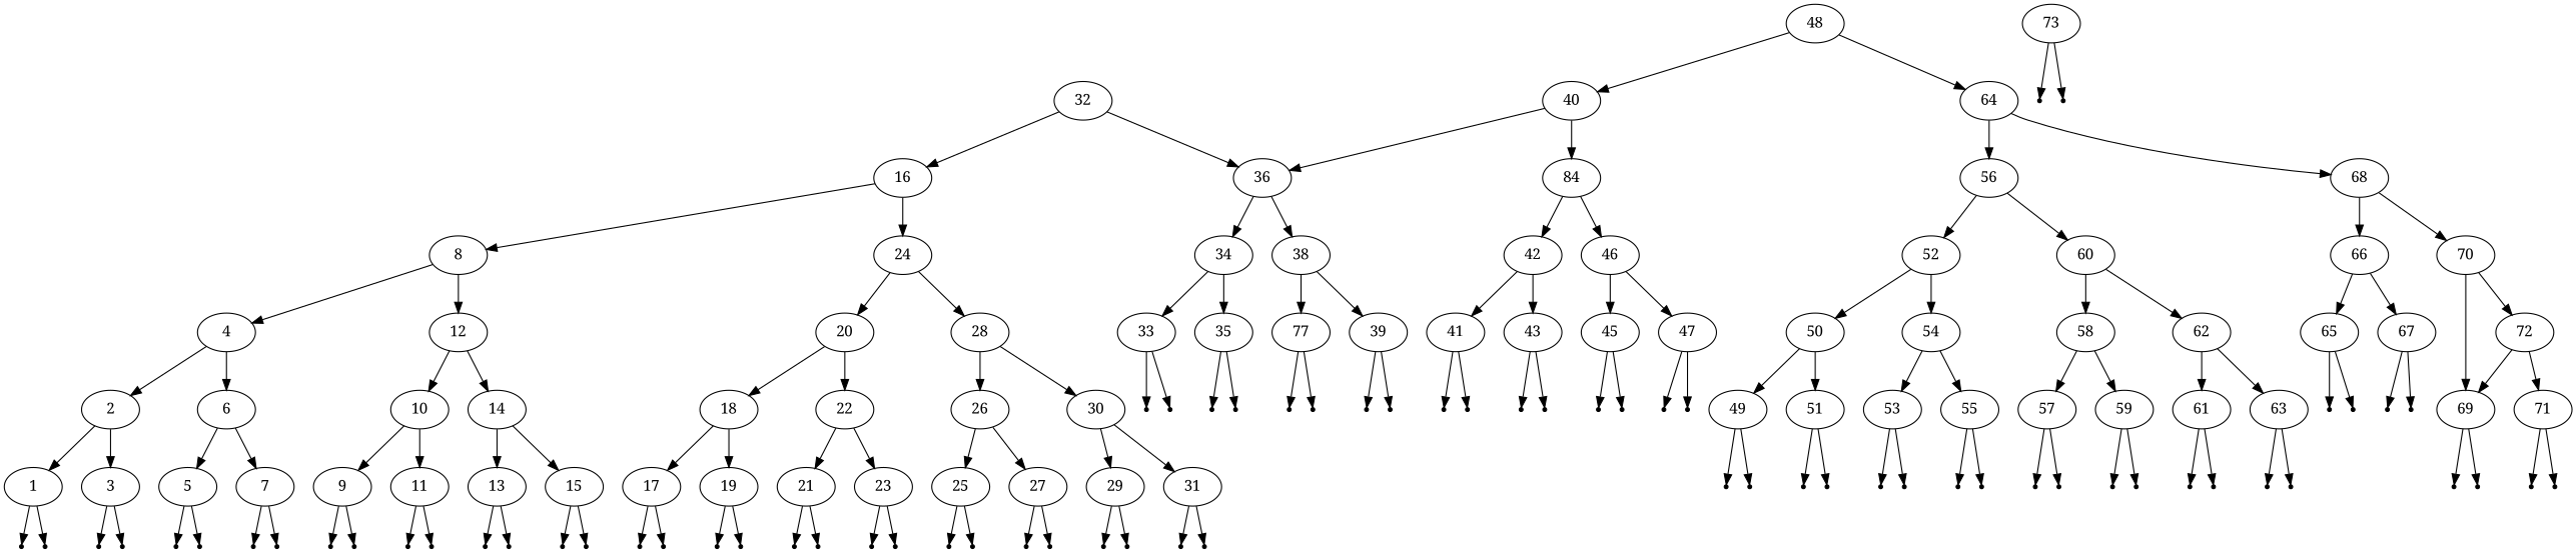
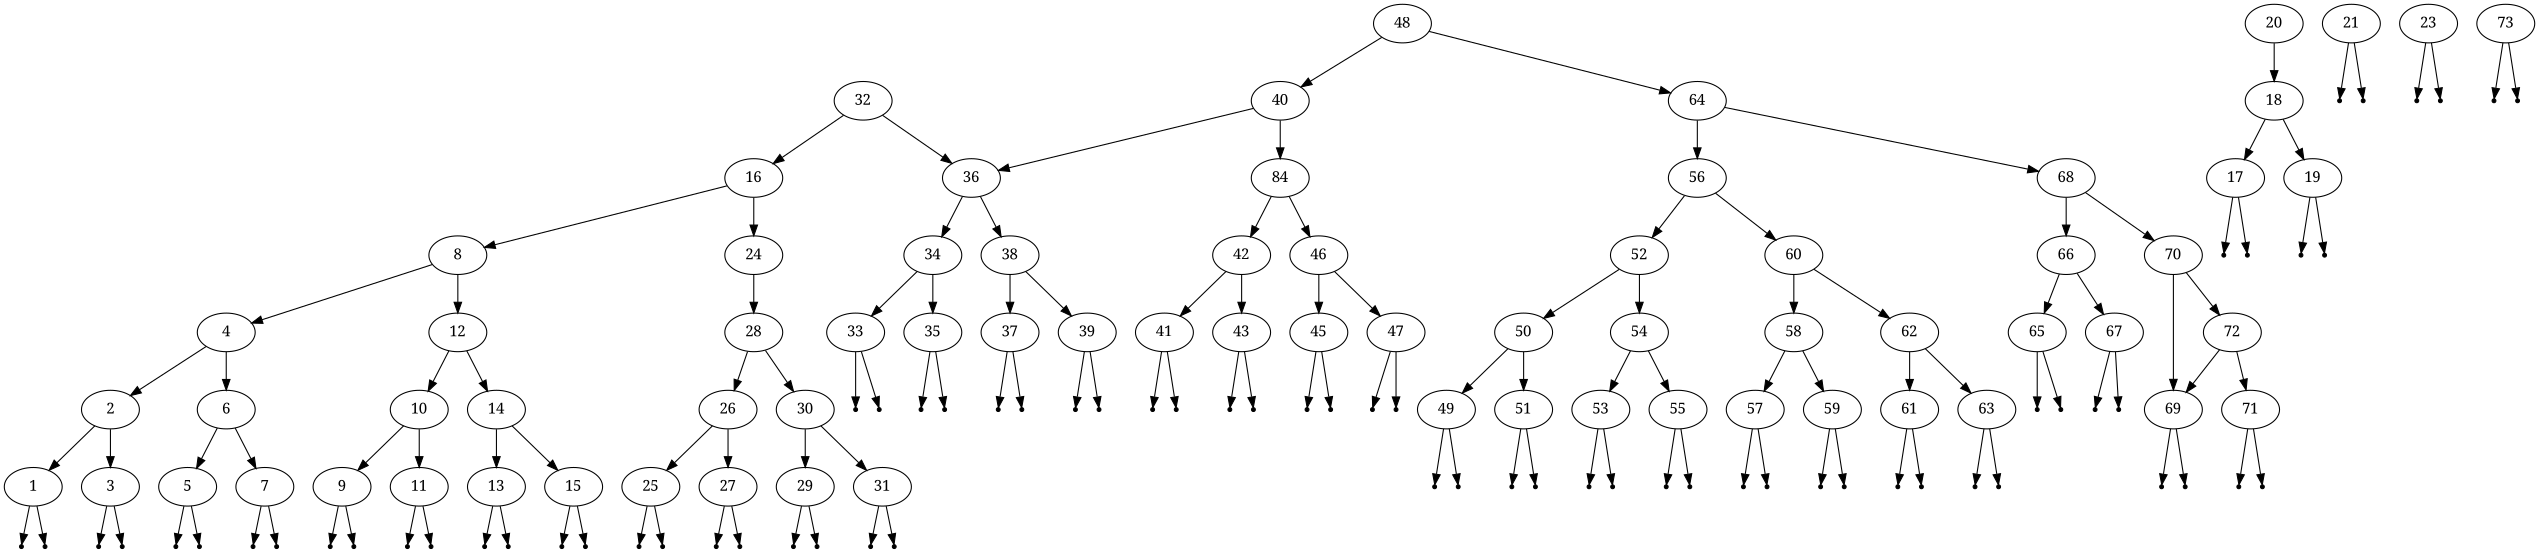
  digraph {
    fontname="Noto Serif"
    node [fontname="Noto Serif" shape=point]
    edge [fontname="Noto Serif"]
    32 [shape=""]
    16 [shape=""]
    36 [shape=""]
    8 [shape=""]
    24 [shape=""]
    48 [shape=""]
    40 [shape=""]
    64 [shape=""]
    4 [shape=""]
    12 [shape=""]
    20 [shape=""]
    28 [shape=""]
    2 [shape=""]
    6 [shape=""]
    10 [shape=""]
    14 [shape=""]
    1 [shape=""]
    3 [shape=""]
    5 [shape=""]
    7 [shape=""]
    null0
    null1
    null2
    null3
    null4
    null5
    null6
    null7
    9 [shape=""]
    11 [shape=""]
    13 [shape=""]
    15 [shape=""]
    null8
    null9
    null10
    null11
    null12
    null13
    null14
    null15
    18 [shape=""]
-   22 [shape=""]
    26 [shape=""]
    30 [shape=""]
    17 [shape=""]
    19 [shape=""]
    21 [shape=""]
    23 [shape=""]
    null16
    null17
    null18
    null19
    null20
    null21
    null22
    null23
    25 [shape=""]
    27 [shape=""]
    29 [shape=""]
    31 [shape=""]
    null24
    null25
    null26
    null27
    null28
    null29
    null30
    null31
    n69 [label=84 shape=""]
    56 [shape=""]
    68 [shape=""]
    34 [shape=""]
    38 [shape=""]
    42 [shape=""]
    46 [shape=""]
    33 [shape=""]
    35 [shape=""]
-   37 [label=77 shape=""]
+   37 [shape=""]
    39 [shape=""]
    null32
    null33
    null34
    null35
    null36
    null37
    null38
    null39
    41 [shape=""]
    43 [shape=""]
    45 [shape=""]
    47 [shape=""]
    null40
    null41
    null42
    null43
    null44
    null45
    null46
    null47
    52 [shape=""]
    60 [shape=""]
    66 [shape=""]
    70 [shape=""]
    50 [shape=""]
    54 [shape=""]
    58 [shape=""]
    62 [shape=""]
    49 [shape=""]
    51 [shape=""]
    53 [shape=""]
    55 [shape=""]
    null48
    null49
    null50
    null51
    null52
    null53
    null54
    null55
    57 [shape=""]
    59 [shape=""]
    61 [shape=""]
    63 [shape=""]
    null56
    null57
    null58
    null59
    null60
    null61
    null62
    null63
    65 [shape=""]
    67 [shape=""]
    69 [shape=""]
    72 [shape=""]
    null64
    null65
    null66
    null67
    null68
    null69
    71 [shape=""]
    null70
    null71
    73 [shape=""]
    null72
    null73
    32 -> 16
    32 -> 36
    16 -> 8
    16 -> 24
    36 -> 34
    36 -> 38
    8 -> 4
    8 -> 12
-   24 -> 20
    24 -> 28
    48 -> 40
    48 -> 64
    40 -> 36
    40 -> n69
    64 -> 56
    64 -> 68
    4 -> 2
    4 -> 6
    12 -> 10
    12 -> 14
    20 -> 18
-   20 -> 22
    28 -> 26
    28 -> 30
    2 -> 1
    2 -> 3
    6 -> 5
    6 -> 7
    10 -> 9
    10 -> 11
    14 -> 13
    14 -> 15
    1 -> null0
    1 -> null1
    3 -> null2
    3 -> null3
    5 -> null4
    5 -> null5
    7 -> null6
    7 -> null7
    9 -> null8
    9 -> null9
    11 -> null10
    11 -> null11
    13 -> null12
    13 -> null13
    15 -> null14
    15 -> null15
    18 -> 17
    18 -> 19
-   22 -> 21
-   22 -> 23
    26 -> 25
    26 -> 27
    30 -> 29
    30 -> 31
    17 -> null16
    17 -> null17
    19 -> null18
    19 -> null19
    21 -> null20
    21 -> null21
    23 -> null22
    23 -> null23
    25 -> null24
    25 -> null25
    27 -> null26
    27 -> null27
    29 -> null28
    29 -> null29
    31 -> null30
    31 -> null31
    n69 -> 42
    n69 -> 46
    56 -> 52
    56 -> 60
    68 -> 66
    68 -> 70
    34 -> 33
    34 -> 35
    38 -> 37
    38 -> 39
    42 -> 41
    42 -> 43
    46 -> 45
    46 -> 47
    33 -> null32
    33 -> null33
    35 -> null34
    35 -> null35
    37 -> null36
    37 -> null37
    39 -> null38
    39 -> null39
    41 -> null40
    41 -> null41
    43 -> null42
    43 -> null43
    45 -> null44
    45 -> null45
    47 -> null46
    47 -> null47
    52 -> 50
    52 -> 54
    60 -> 58
    60 -> 62
    66 -> 65
    66 -> 67
    70 -> 69
    70 -> 72
    50 -> 49
    50 -> 51
    54 -> 53
    54 -> 55
    58 -> 57
    58 -> 59
    62 -> 61
    62 -> 63
    49 -> null48
    49 -> null49
    51 -> null50
    51 -> null51
    53 -> null52
    53 -> null53
    55 -> null54
    55 -> null55
    57 -> null56
    57 -> null57
    59 -> null58
    59 -> null59
    61 -> null60
    61 -> null61
    63 -> null62
    63 -> null63
    65 -> null64
    65 -> null65
    67 -> null66
    67 -> null67
    69 -> null68
    69 -> null69
    72 -> 69
    72 -> 71
    71 -> null70
    71 -> null71
    73 -> null72
    73 -> null73
  }
